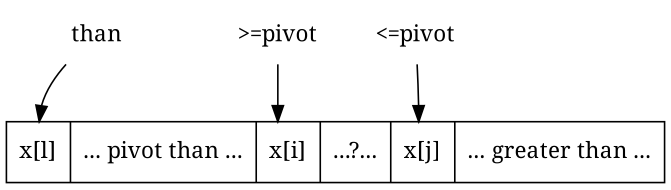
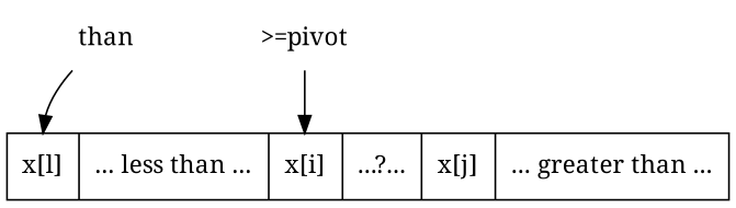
  digraph {
    fontname="Noto Serif"
    node [fontname="Noto Serif" shape=plaintext]
    edge [fontname="Noto Serif"]
    n1 [label=than]
    n2 [label=">=pivot"]
-   n3 [label="<=pivot"]
-   n4 [label="<p> x[l] | ... pivot than ... | <l> x[i] | ...?...| <r> x[j]| ... greater than ..." shape=record]
+   n4 [label="<p> x[l] | ... less than ... | <l> x[i] | ...?...| <r> x[j]| ... greater than ..." shape=record]
    subgraph sub_1 {
      rank=same
      n1
      n2
-     n3
    }
    n1 -> n2 [style=invis]
    n1 -> n4 [headport=p]
-   n2 -> n3 [style=invis]
    n2 -> n4 [headport=l]
-   n3 -> n4 [headport=r]
  }
